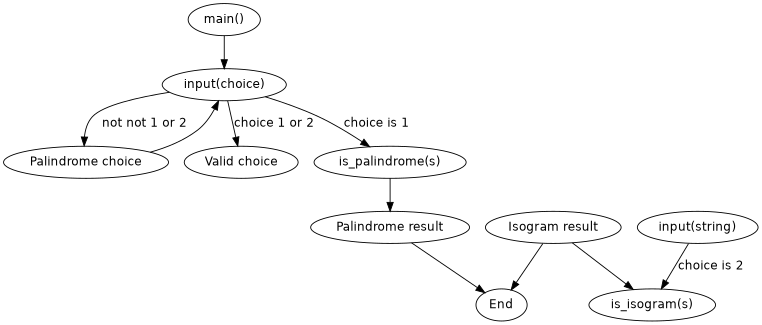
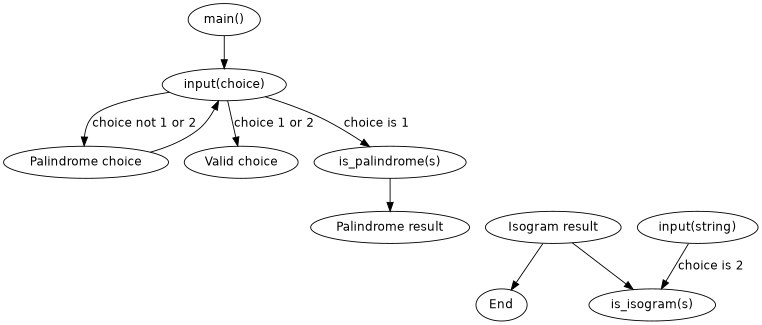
  digraph {
    fontname="DejaVu Sans"
    node [fontname="DejaVu Sans"]
    edge [fontname="DejaVu Sans"]
    n1 [label="main()"]
    n2 [label="input(choice)"]
    n3 [label="Palindrome choice"]
    n4 [label="Valid choice"]
    n5 [label="is_palindrome(s)"]
    n6 [label="input(string)"]
    n7 [label="is_isogram(s)"]
    n8 [label="Palindrome result"]
    n9 [label=End]
    n10 [label="Isogram result"]
    n1 -> n2
-   n2 -> n3 [label="not not 1 or 2"]
+   n2 -> n3 [label="choice not 1 or 2"]
    n2 -> n4 [label="choice 1 or 2"]
    n2 -> n5 [label="choice is 1"]
    n3 -> n2
    n5 -> n8
    n6 -> n7 [label="choice is 2"]
-   n8 -> n9
    n10 -> n7
    n10 -> n9
  }
